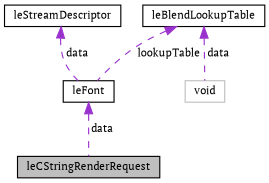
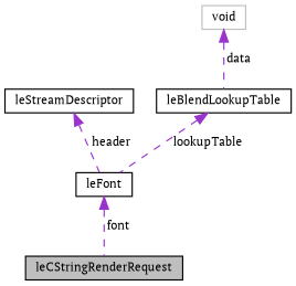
  digraph {
    fontname="PT Serif"
    node [color=black fillcolor=white fontname="PT Serif" fontsize=10 shape=record style=filled]
    edge [color=darkorchid3 dir=back fontname="PT Serif" fontsize=10 labelfontname=Helvetica labelfontsize=10 style=dashed]
    n1 [fillcolor=grey75 fontcolor=black height=0.2 label=leCStringRenderRequest width=0.4]
    n2 [height=0.2 label=leFont width=0.4]
    n3 [height=0.2 label=leStreamDescriptor width=0.4]
    n4 [color=grey75 height=0.2 label=void width=0.4]
    n5 [height=0.2 label=leBlendLookupTable width=0.4]
-   n2 -> n1 [label=" data"]
-   n3 -> n2 [label=" data"]
-   n5 -> n4 [label=" data"]
+   n2 -> n1 [label=" font"]
+   n3 -> n2 [label=" header"]
+   n4 -> n5 [label=" data"]
    n5 -> n2 [label=" lookupTable"]
  }
